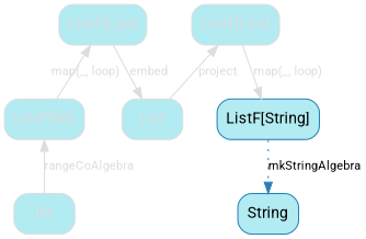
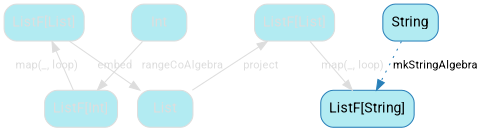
  digraph {
    rank=same
    rankdir=TB
    splines=false
    node [color="#dddddd" fillcolor="#b2ebf2" fontcolor="#dddddd" fontname="Segoe UI,Roboto,Helvetica,Arial,sans-serif" shape=rectangle style="rounded,filled"]
    edge [color="#dddddd" fontcolor="#dddddd" fontname="Segoe UI,Roboto,Helvetica,Arial,sans-serif" fontsize=11]
    n1 [label="ListF[List]"]
    n2 [label="ListF[List]"]
    n3 [label="ListF[Int]"]
    n4 [color="#2980B9" fontcolor="#000000" label="ListF[String]"]
    n5 [label=Int]
    n6 [color="#2980B9" fontcolor="#000000" label=String]
    List
    subgraph sub_1 {
      n1
      n2
    }
    subgraph sub_2 {
      n3
      n4
    }
    subgraph sub_3 {
      n5
      n6
    }
    n1 -> List [label=embed]
    n2 -> n4 [label="map(_, loop)"]
    n3 -> n1 [label="map(_, loop)"]
-   n4 -> n6 [color="#2980B9" fontcolor="#000000" label=mkStringAlgebra style=dotted]
+   n6 -> n4 [color="#2980B9" fontcolor="#000000" label=mkStringAlgebra style=dotted]
    n5 -> n3 [label=rangeCoAlgebra]
    List -> n2 [label=project]
  }
